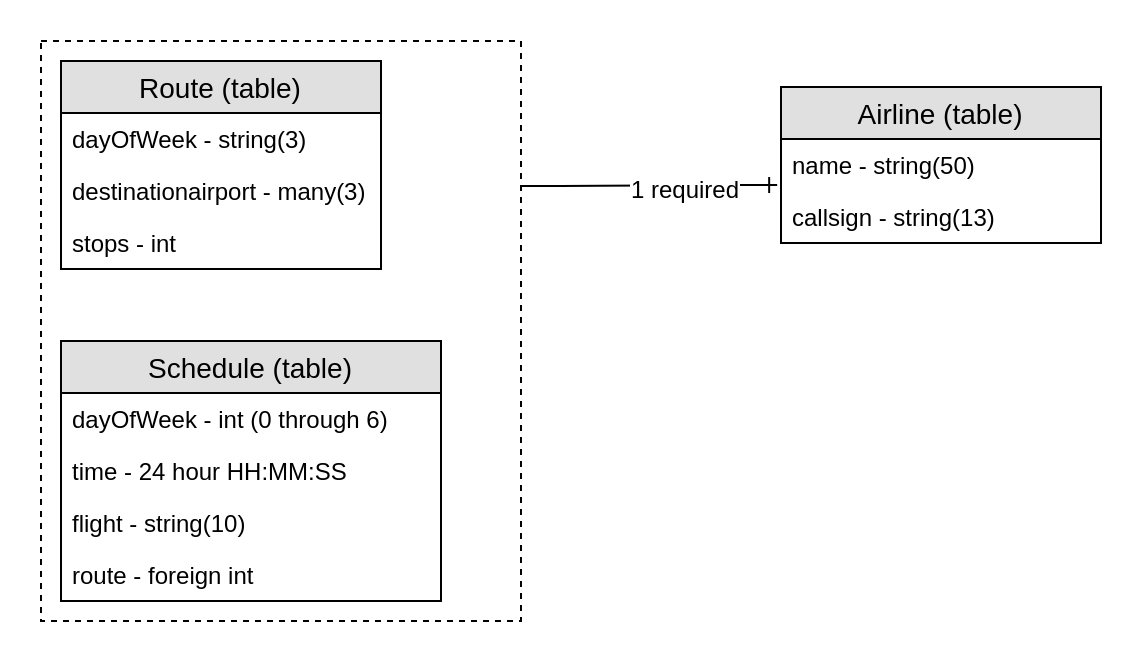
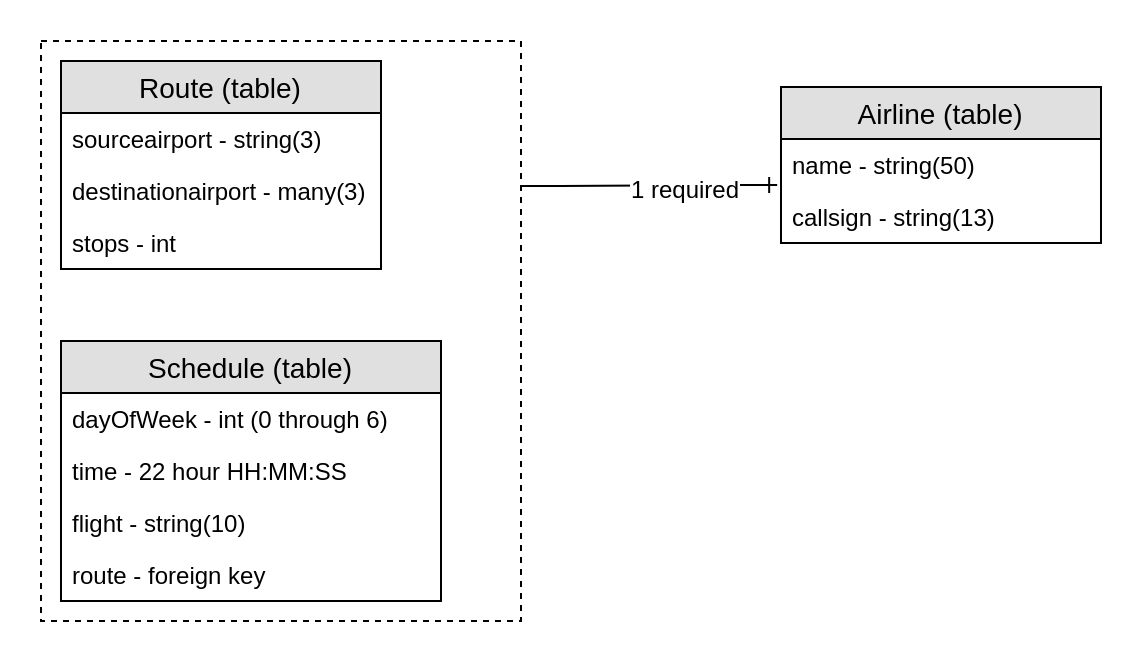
  <mxCell id="0" />
  <mxCell id="1" parent="0" />
  <mxCell id="2" value="Route (table)" style="swimlane;fontStyle=0;childLayout=stackLayout;horizontal=1;startSize=26;fillColor=#e0e0e0;horizontalStack=0;resizeParent=1;resizeParentMax=0;resizeLast=0;collapsible=1;marginBottom=0;swimlaneFillColor=#ffffff;align=center;fontSize=14;" vertex="1" parent="1"><mxGeometry x="30" y="30" width="160" height="104" as="geometry" /></mxCell>
- <mxCell id="3" value="dayOfWeek - string(3)" style="text;strokeColor=none;fillColor=none;spacingLeft=4;spacingRight=4;overflow=hidden;rotatable=0;points=[[0,0.5],[1,0.5]];portConstraint=eastwest;fontSize=12;" vertex="1" parent="2"><mxGeometry y="26" width="160" height="26" as="geometry" /></mxCell>
+ <mxCell id="3" value="sourceairport - string(3)" style="text;strokeColor=none;fillColor=none;spacingLeft=4;spacingRight=4;overflow=hidden;rotatable=0;points=[[0,0.5],[1,0.5]];portConstraint=eastwest;fontSize=12;" vertex="1" parent="2"><mxGeometry y="26" width="160" height="26" as="geometry" /></mxCell>
  <mxCell id="4" value="destinationairport - many(3)" style="text;strokeColor=none;fillColor=none;spacingLeft=4;spacingRight=4;overflow=hidden;rotatable=0;points=[[0,0.5],[1,0.5]];portConstraint=eastwest;fontSize=12;" vertex="1" parent="2"><mxGeometry y="52" width="160" height="26" as="geometry" /></mxCell>
  <mxCell id="5" value="stops - int" style="text;strokeColor=none;fillColor=none;spacingLeft=4;spacingRight=4;overflow=hidden;rotatable=0;points=[[0,0.5],[1,0.5]];portConstraint=eastwest;fontSize=12;" vertex="1" parent="2"><mxGeometry y="78" width="160" height="26" as="geometry" /></mxCell>
  <mxCell id="6" value="Airline (table)" style="swimlane;fontStyle=0;childLayout=stackLayout;horizontal=1;startSize=26;fillColor=#e0e0e0;horizontalStack=0;resizeParent=1;resizeParentMax=0;resizeLast=0;collapsible=1;marginBottom=0;swimlaneFillColor=#ffffff;align=center;fontSize=14;" vertex="1" parent="1"><mxGeometry x="390" y="43" width="160" height="78" as="geometry" /></mxCell>
  <mxCell id="7" value="name - string(50)" style="text;strokeColor=none;fillColor=none;spacingLeft=4;spacingRight=4;overflow=hidden;rotatable=0;points=[[0,0.5],[1,0.5]];portConstraint=eastwest;fontSize=12;" vertex="1" parent="6"><mxGeometry y="26" width="160" height="26" as="geometry" /></mxCell>
  <mxCell id="8" value="callsign - string(13)" style="text;strokeColor=none;fillColor=none;spacingLeft=4;spacingRight=4;overflow=hidden;rotatable=0;points=[[0,0.5],[1,0.5]];portConstraint=eastwest;fontSize=12;" vertex="1" parent="6"><mxGeometry y="52" width="160" height="26" as="geometry" /></mxCell>
  <mxCell id="9" value="" style="edgeStyle=entityRelationEdgeStyle;fontSize=12;html=1;endArrow=ERone;endFill=1;entryX=-0.012;entryY=-0.115;entryDx=0;entryDy=0;entryPerimeter=0;exitX=1;exitY=0.25;exitDx=0;exitDy=0;" edge="1" parent="1" source="16" target="8"><mxGeometry width="100" height="100" relative="1" as="geometry"><mxPoint x="270" y="79" as="sourcePoint" /><mxPoint x="130" y="160" as="targetPoint" /></mxGeometry></mxCell>
  <mxCell id="10" value="1 required" style="text;html=1;resizable=0;points=[];align=center;verticalAlign=middle;labelBackgroundColor=#ffffff;" vertex="1" connectable="0" parent="9"><mxGeometry x="0.264" y="-2" relative="1" as="geometry"><mxPoint as="offset" /></mxGeometry></mxCell>
  <mxCell id="11" value="Schedule (table)" style="swimlane;fontStyle=0;childLayout=stackLayout;horizontal=1;startSize=26;fillColor=#e0e0e0;horizontalStack=0;resizeParent=1;resizeParentMax=0;resizeLast=0;collapsible=1;marginBottom=0;swimlaneFillColor=#ffffff;align=center;fontSize=14;" vertex="1" parent="1"><mxGeometry x="30" y="170" width="190" height="130" as="geometry" /></mxCell>
  <mxCell id="12" value="dayOfWeek - int (0 through 6)" style="text;strokeColor=none;fillColor=none;spacingLeft=4;spacingRight=4;overflow=hidden;rotatable=0;points=[[0,0.5],[1,0.5]];portConstraint=eastwest;fontSize=12;" vertex="1" parent="11"><mxGeometry y="26" width="190" height="26" as="geometry" /></mxCell>
- <mxCell id="13" value="time - 24 hour HH:MM:SS" style="text;strokeColor=none;fillColor=none;spacingLeft=4;spacingRight=4;overflow=hidden;rotatable=0;points=[[0,0.5],[1,0.5]];portConstraint=eastwest;fontSize=12;" vertex="1" parent="11"><mxGeometry y="52" width="190" height="26" as="geometry" /></mxCell>
+ <mxCell id="13" value="time - 22 hour HH:MM:SS" style="text;strokeColor=none;fillColor=none;spacingLeft=4;spacingRight=4;overflow=hidden;rotatable=0;points=[[0,0.5],[1,0.5]];portConstraint=eastwest;fontSize=12;" vertex="1" parent="11"><mxGeometry y="52" width="190" height="26" as="geometry" /></mxCell>
  <mxCell id="14" value="flight - string(10)" style="text;strokeColor=none;fillColor=none;spacingLeft=4;spacingRight=4;overflow=hidden;rotatable=0;points=[[0,0.5],[1,0.5]];portConstraint=eastwest;fontSize=12;" vertex="1" parent="11"><mxGeometry y="78" width="190" height="26" as="geometry" /></mxCell>
- <mxCell id="15" value="route - foreign int" style="text;strokeColor=none;fillColor=none;spacingLeft=4;spacingRight=4;overflow=hidden;rotatable=0;points=[[0,0.5],[1,0.5]];portConstraint=eastwest;fontSize=12;" vertex="1" parent="11"><mxGeometry y="104" width="190" height="26" as="geometry" /></mxCell>
+ <mxCell id="15" value="route - foreign key" style="text;strokeColor=none;fillColor=none;spacingLeft=4;spacingRight=4;overflow=hidden;rotatable=0;points=[[0,0.5],[1,0.5]];portConstraint=eastwest;fontSize=12;" vertex="1" parent="11"><mxGeometry y="104" width="190" height="26" as="geometry" /></mxCell>
  <mxCell id="16" value="" style="rounded=0;whiteSpace=wrap;html=1;fillColor=none;dashed=1;" vertex="1" parent="1"><mxGeometry x="20" y="20" width="240" height="290" as="geometry" /></mxCell>
